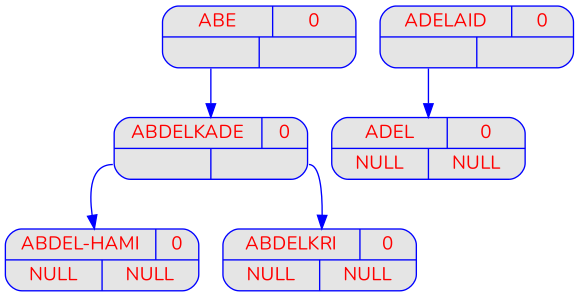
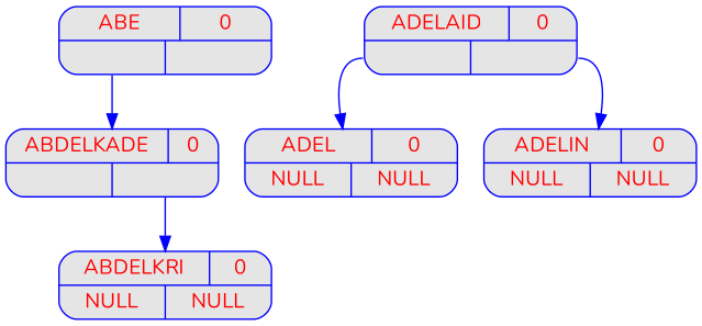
  digraph {
    fontname=Nunito
    node [color=blue fillcolor=grey90 fontcolor=red fontname=Nunito fontsize=14 shape=record style="rounded, filled"]
    edge [color=blue fontname=Nunito tailport=g]
    n1 [label="{{<c> ABE | <b> 0} | { <g> | <d>}}" width=2]
    n2 [label="{{<c> ABDELKADE | <b> 0} | { <g> | <d>}}" width=2]
-   n3 [label="{{<c> ABDEL-HAMI | <b> 0} | { <g> NULL | <d> NULL}}" width=2]
    n4 [label="{{<c> ABDELKRI | <b> 0} | { <g> NULL | <d> NULL}}" width=2]
    n5 [label="{{<c> ADELAID | <b> 0} | { <g> | <d>}}" width=2]
    n6 [label="{{<c> ADEL | <b> 0} | { <g> NULL | <d> NULL}}" width=2]
+   n7 [label="{{<c> ADELIN | <b> 0} | { <g> NULL | <d> NULL}}" width=2]
    n1 -> n2
-   n2 -> n3
    n2 -> n4 [tailport=d]
    n5 -> n6
+   n5 -> n7 [tailport=d]
  }
